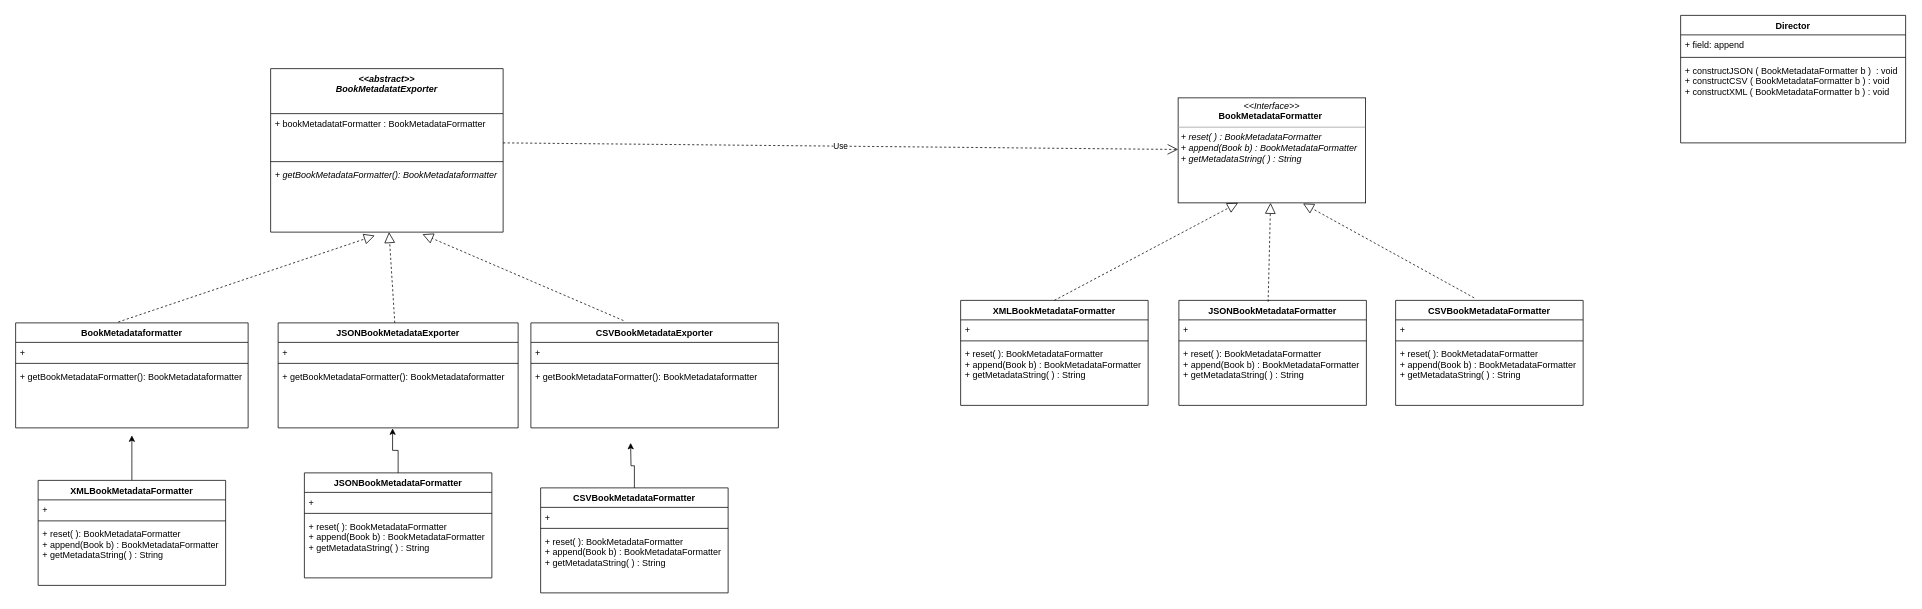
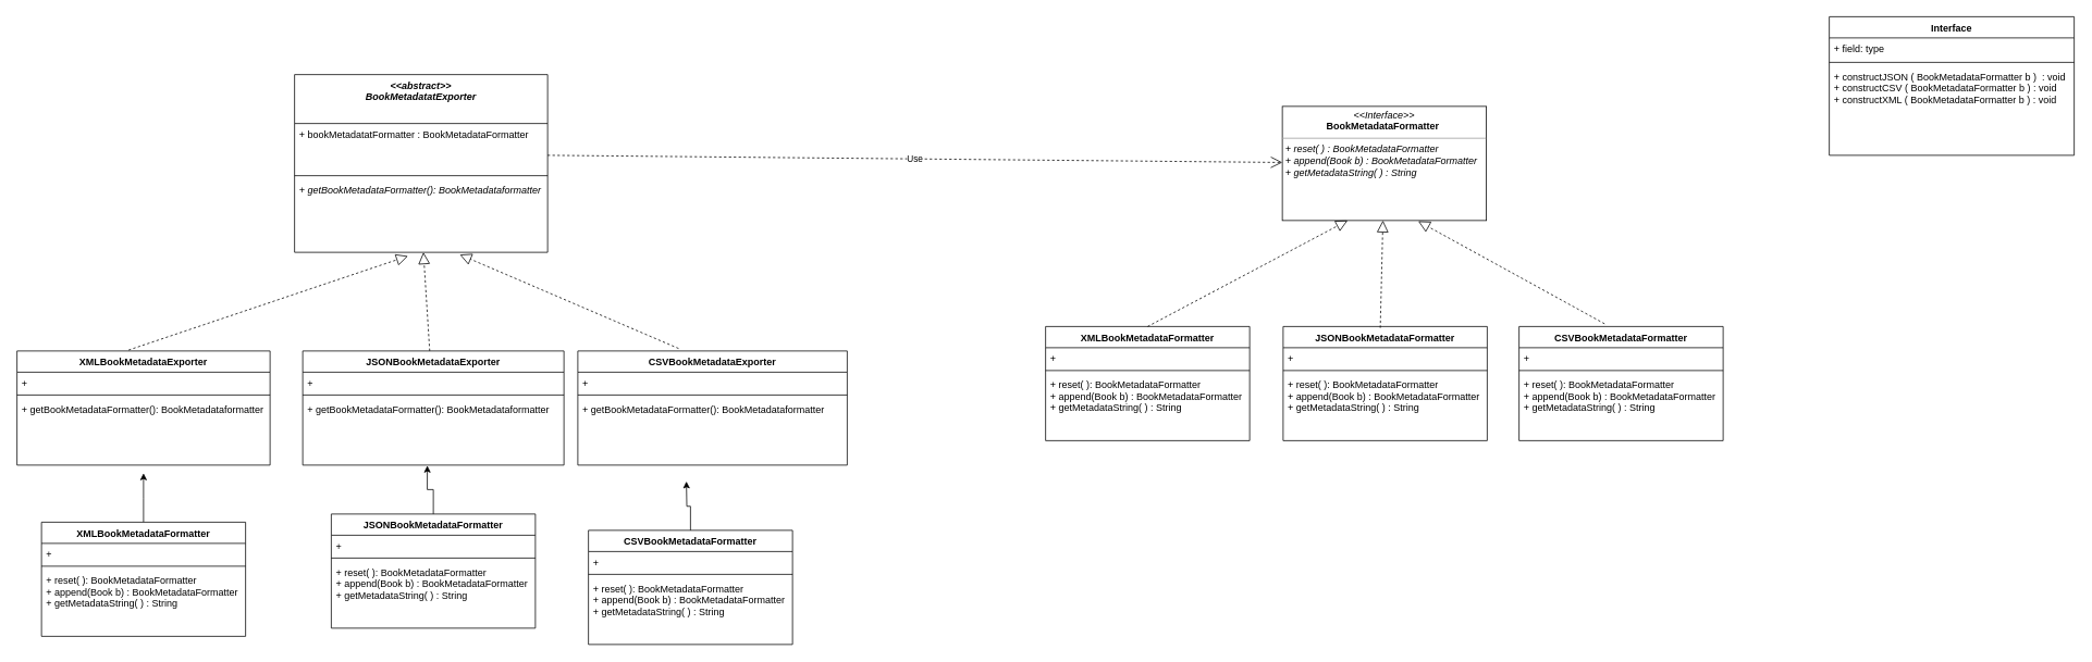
  <mxCell id="0" />
  <mxCell id="1" parent="0" />
  <mxCell id="2" value="JSONBookMetadataFormatter" style="swimlane;fontStyle=1;align=center;verticalAlign=top;childLayout=stackLayout;horizontal=1;startSize=26;horizontalStack=0;resizeParent=1;resizeParentMax=0;resizeLast=0;collapsible=1;marginBottom=0;" parent="1" vertex="1"><mxGeometry x="1571" y="400" width="250" height="140" as="geometry" /></mxCell>
  <mxCell id="3" value="+ &#10;" style="text;strokeColor=none;fillColor=none;align=left;verticalAlign=top;spacingLeft=4;spacingRight=4;overflow=hidden;rotatable=0;points=[[0,0.5],[1,0.5]];portConstraint=eastwest;" parent="2" vertex="1"><mxGeometry y="26" width="250" height="24" as="geometry" /></mxCell>
  <mxCell id="4" value="" style="line;strokeWidth=1;fillColor=none;align=left;verticalAlign=middle;spacingTop=-1;spacingLeft=3;spacingRight=3;rotatable=0;labelPosition=right;points=[];portConstraint=eastwest;strokeColor=inherit;" parent="2" vertex="1"><mxGeometry y="50" width="250" height="8" as="geometry" /></mxCell>
  <mxCell id="5" value="+ reset( ): BookMetadataFormatter&#10;+ append(Book b) : BookMetadataFormatter&#10;+ getMetadataString( ) : String" style="text;strokeColor=none;fillColor=none;align=left;verticalAlign=top;spacingLeft=4;spacingRight=4;overflow=hidden;rotatable=0;points=[[0,0.5],[1,0.5]];portConstraint=eastwest;" parent="2" vertex="1"><mxGeometry y="58" width="250" height="82" as="geometry" /></mxCell>
  <mxCell id="6" value="&lt;p style=&quot;margin:0px;margin-top:4px;text-align:center;&quot;&gt;&lt;i&gt;&amp;lt;&amp;lt;Interface&amp;gt;&amp;gt;&lt;/i&gt;&lt;br&gt;&lt;b&gt;BookMetadataFormatter&amp;nbsp;&lt;/b&gt;&lt;/p&gt;&lt;hr size=&quot;1&quot;&gt;&lt;p style=&quot;margin:0px;margin-left:4px;&quot;&gt;&lt;i&gt;&lt;span style=&quot;background-color: initial;&quot;&gt;+ reset( ) : BookMetadataFormatter&lt;/span&gt;&lt;br&gt;&lt;/i&gt;&lt;/p&gt;&lt;p style=&quot;margin:0px;margin-left:4px;&quot;&gt;&lt;i&gt;+ append(Book b) : BookMetadataFormatter&lt;/i&gt;&lt;/p&gt;&lt;p style=&quot;margin:0px;margin-left:4px;&quot;&gt;&lt;i&gt;+ getMetadataString( ) : String&lt;/i&gt;&lt;/p&gt;" style="verticalAlign=top;align=left;overflow=fill;fontSize=12;fontFamily=Helvetica;html=1;" parent="1" vertex="1"><mxGeometry x="1570" y="130" width="250" height="140" as="geometry" /></mxCell>
  <mxCell id="7" value="CSVBookMetadataFormatter" style="swimlane;fontStyle=1;align=center;verticalAlign=top;childLayout=stackLayout;horizontal=1;startSize=26;horizontalStack=0;resizeParent=1;resizeParentMax=0;resizeLast=0;collapsible=1;marginBottom=0;" parent="1" vertex="1"><mxGeometry x="1860" y="400" width="250" height="140" as="geometry" /></mxCell>
  <mxCell id="8" value="+ &#10;" style="text;strokeColor=none;fillColor=none;align=left;verticalAlign=top;spacingLeft=4;spacingRight=4;overflow=hidden;rotatable=0;points=[[0,0.5],[1,0.5]];portConstraint=eastwest;" parent="7" vertex="1"><mxGeometry y="26" width="250" height="24" as="geometry" /></mxCell>
  <mxCell id="9" value="" style="line;strokeWidth=1;fillColor=none;align=left;verticalAlign=middle;spacingTop=-1;spacingLeft=3;spacingRight=3;rotatable=0;labelPosition=right;points=[];portConstraint=eastwest;strokeColor=inherit;" parent="7" vertex="1"><mxGeometry y="50" width="250" height="8" as="geometry" /></mxCell>
  <mxCell id="10" value="+ reset( ): BookMetadataFormatter&#10;+ append(Book b) : BookMetadataFormatter&#10;+ getMetadataString( ) : String" style="text;strokeColor=none;fillColor=none;align=left;verticalAlign=top;spacingLeft=4;spacingRight=4;overflow=hidden;rotatable=0;points=[[0,0.5],[1,0.5]];portConstraint=eastwest;" parent="7" vertex="1"><mxGeometry y="58" width="250" height="82" as="geometry" /></mxCell>
  <mxCell id="11" value="XMLBookMetadataFormatter" style="swimlane;fontStyle=1;align=center;verticalAlign=top;childLayout=stackLayout;horizontal=1;startSize=26;horizontalStack=0;resizeParent=1;resizeParentMax=0;resizeLast=0;collapsible=1;marginBottom=0;" parent="1" vertex="1"><mxGeometry x="1280" y="400" width="250" height="140" as="geometry" /></mxCell>
  <mxCell id="12" value="+ &#10;" style="text;strokeColor=none;fillColor=none;align=left;verticalAlign=top;spacingLeft=4;spacingRight=4;overflow=hidden;rotatable=0;points=[[0,0.5],[1,0.5]];portConstraint=eastwest;" parent="11" vertex="1"><mxGeometry y="26" width="250" height="24" as="geometry" /></mxCell>
  <mxCell id="13" value="" style="line;strokeWidth=1;fillColor=none;align=left;verticalAlign=middle;spacingTop=-1;spacingLeft=3;spacingRight=3;rotatable=0;labelPosition=right;points=[];portConstraint=eastwest;strokeColor=inherit;" parent="11" vertex="1"><mxGeometry y="50" width="250" height="8" as="geometry" /></mxCell>
  <mxCell id="14" value="+ reset( ): BookMetadataFormatter&#10;+ append(Book b) : BookMetadataFormatter&#10;+ getMetadataString( ) : String" style="text;strokeColor=none;fillColor=none;align=left;verticalAlign=top;spacingLeft=4;spacingRight=4;overflow=hidden;rotatable=0;points=[[0,0.5],[1,0.5]];portConstraint=eastwest;" parent="11" vertex="1"><mxGeometry y="58" width="250" height="82" as="geometry" /></mxCell>
  <mxCell id="15" value="" style="endArrow=block;dashed=1;endFill=0;endSize=12;html=1;rounded=0;exitX=0.476;exitY=0.012;exitDx=0;exitDy=0;exitPerimeter=0;" parent="1" source="2" target="6" edge="1"><mxGeometry width="160" relative="1" as="geometry"><mxPoint x="1810" y="370" as="sourcePoint" /><mxPoint x="1970" y="370" as="targetPoint" /></mxGeometry></mxCell>
  <mxCell id="16" value="" style="endArrow=block;dashed=1;endFill=0;endSize=12;html=1;rounded=0;exitX=0.5;exitY=0;exitDx=0;exitDy=0;" parent="1" source="11" edge="1"><mxGeometry width="160" relative="1" as="geometry"><mxPoint x="1810" y="370" as="sourcePoint" /><mxPoint x="1650" y="270" as="targetPoint" /></mxGeometry></mxCell>
  <mxCell id="17" value="" style="endArrow=block;dashed=1;endFill=0;endSize=12;html=1;rounded=0;exitX=0.419;exitY=-0.024;exitDx=0;exitDy=0;exitPerimeter=0;entryX=0.666;entryY=1.006;entryDx=0;entryDy=0;entryPerimeter=0;" parent="1" source="7" target="6" edge="1"><mxGeometry width="160" relative="1" as="geometry"><mxPoint x="1890" y="330" as="sourcePoint" /><mxPoint x="2050" y="330" as="targetPoint" /></mxGeometry></mxCell>
- <mxCell id="18" value="Director" style="swimlane;fontStyle=1;align=center;verticalAlign=top;childLayout=stackLayout;horizontal=1;startSize=26;horizontalStack=0;resizeParent=1;resizeParentMax=0;resizeLast=0;collapsible=1;marginBottom=0;" parent="1" vertex="1"><mxGeometry x="2240" y="20" width="300" height="170" as="geometry" /></mxCell>
- <mxCell id="19" value="+ field: append" style="text;strokeColor=none;fillColor=none;align=left;verticalAlign=top;spacingLeft=4;spacingRight=4;overflow=hidden;rotatable=0;points=[[0,0.5],[1,0.5]];portConstraint=eastwest;" parent="18" vertex="1"><mxGeometry y="26" width="300" height="26" as="geometry" /></mxCell>
+ <mxCell id="18" value="Interface" style="swimlane;fontStyle=1;align=center;verticalAlign=top;childLayout=stackLayout;horizontal=1;startSize=26;horizontalStack=0;resizeParent=1;resizeParentMax=0;resizeLast=0;collapsible=1;marginBottom=0;" parent="1" vertex="1"><mxGeometry x="2240" y="20" width="300" height="170" as="geometry" /></mxCell>
+ <mxCell id="19" value="+ field: type" style="text;strokeColor=none;fillColor=none;align=left;verticalAlign=top;spacingLeft=4;spacingRight=4;overflow=hidden;rotatable=0;points=[[0,0.5],[1,0.5]];portConstraint=eastwest;" parent="18" vertex="1"><mxGeometry y="26" width="300" height="26" as="geometry" /></mxCell>
  <mxCell id="20" value="" style="line;strokeWidth=1;fillColor=none;align=left;verticalAlign=middle;spacingTop=-1;spacingLeft=3;spacingRight=3;rotatable=0;labelPosition=right;points=[];portConstraint=eastwest;strokeColor=inherit;" parent="18" vertex="1"><mxGeometry y="52" width="300" height="8" as="geometry" /></mxCell>
  <mxCell id="21" value="+ constructJSON ( BookMetadataFormatter b )  : void&#10;+ constructCSV ( BookMetadataFormatter b ) : void&#10;+ constructXML ( BookMetadataFormatter b ) : void" style="text;strokeColor=none;fillColor=none;align=left;verticalAlign=top;spacingLeft=4;spacingRight=4;overflow=hidden;rotatable=0;points=[[0,0.5],[1,0.5]];portConstraint=eastwest;" parent="18" vertex="1"><mxGeometry y="60" width="300" height="110" as="geometry" /></mxCell>
  <mxCell id="22" value="&lt;&lt;abstract&gt;&gt;&#10;BookMetadatatExporter&#10;" style="swimlane;fontStyle=3;align=center;verticalAlign=top;childLayout=stackLayout;horizontal=1;startSize=60;horizontalStack=0;resizeParent=1;resizeParentMax=0;resizeLast=0;collapsible=1;marginBottom=0;" parent="1" vertex="1"><mxGeometry x="360" y="91" width="310" height="218" as="geometry" /></mxCell>
  <mxCell id="23" value="+ bookMetadatatFormatter : BookMetadataFormatter" style="text;strokeColor=none;fillColor=none;align=left;verticalAlign=top;spacingLeft=4;spacingRight=4;overflow=hidden;rotatable=0;points=[[0,0.5],[1,0.5]];portConstraint=eastwest;" parent="22" vertex="1"><mxGeometry y="60" width="310" height="60" as="geometry" /></mxCell>
  <mxCell id="24" value="" style="line;strokeWidth=1;fillColor=none;align=left;verticalAlign=middle;spacingTop=-1;spacingLeft=3;spacingRight=3;rotatable=0;labelPosition=right;points=[];portConstraint=eastwest;strokeColor=inherit;" parent="22" vertex="1"><mxGeometry y="120" width="310" height="8" as="geometry" /></mxCell>
  <mxCell id="25" value="+ getBookMetadataFormatter(): BookMetadataformatter" style="text;strokeColor=none;fillColor=none;align=left;verticalAlign=top;spacingLeft=4;spacingRight=4;overflow=hidden;rotatable=0;points=[[0,0.5],[1,0.5]];portConstraint=eastwest;fontStyle=2" parent="22" vertex="1"><mxGeometry y="128" width="310" height="90" as="geometry" /></mxCell>
- <mxCell id="26" value="BookMetadataformatter" style="swimlane;fontStyle=1;align=center;verticalAlign=top;childLayout=stackLayout;horizontal=1;startSize=26;horizontalStack=0;resizeParent=1;resizeParentMax=0;resizeLast=0;collapsible=1;marginBottom=0;" parent="1" vertex="1"><mxGeometry x="20" y="430" width="310" height="140" as="geometry" /></mxCell>
+ <mxCell id="26" value="XMLBookMetadataExporter" style="swimlane;fontStyle=1;align=center;verticalAlign=top;childLayout=stackLayout;horizontal=1;startSize=26;horizontalStack=0;resizeParent=1;resizeParentMax=0;resizeLast=0;collapsible=1;marginBottom=0;" parent="1" vertex="1"><mxGeometry x="20" y="430" width="310" height="140" as="geometry" /></mxCell>
  <mxCell id="27" value="+ &#10;" style="text;strokeColor=none;fillColor=none;align=left;verticalAlign=top;spacingLeft=4;spacingRight=4;overflow=hidden;rotatable=0;points=[[0,0.5],[1,0.5]];portConstraint=eastwest;" parent="26" vertex="1"><mxGeometry y="26" width="310" height="24" as="geometry" /></mxCell>
  <mxCell id="28" value="" style="line;strokeWidth=1;fillColor=none;align=left;verticalAlign=middle;spacingTop=-1;spacingLeft=3;spacingRight=3;rotatable=0;labelPosition=right;points=[];portConstraint=eastwest;strokeColor=inherit;" parent="26" vertex="1"><mxGeometry y="50" width="310" height="8" as="geometry" /></mxCell>
  <mxCell id="29" value="+ getBookMetadataFormatter(): BookMetadataformatter" style="text;strokeColor=none;fillColor=none;align=left;verticalAlign=top;spacingLeft=4;spacingRight=4;overflow=hidden;rotatable=0;points=[[0,0.5],[1,0.5]];portConstraint=eastwest;" parent="26" vertex="1"><mxGeometry y="58" width="310" height="82" as="geometry" /></mxCell>
  <mxCell id="30" value="JSONBookMetadataExporter" style="swimlane;fontStyle=1;align=center;verticalAlign=top;childLayout=stackLayout;horizontal=1;startSize=26;horizontalStack=0;resizeParent=1;resizeParentMax=0;resizeLast=0;collapsible=1;marginBottom=0;" parent="1" vertex="1"><mxGeometry x="370" y="430" width="320" height="140" as="geometry" /></mxCell>
  <mxCell id="31" value="+ &#10;" style="text;strokeColor=none;fillColor=none;align=left;verticalAlign=top;spacingLeft=4;spacingRight=4;overflow=hidden;rotatable=0;points=[[0,0.5],[1,0.5]];portConstraint=eastwest;" parent="30" vertex="1"><mxGeometry y="26" width="320" height="24" as="geometry" /></mxCell>
  <mxCell id="32" value="" style="line;strokeWidth=1;fillColor=none;align=left;verticalAlign=middle;spacingTop=-1;spacingLeft=3;spacingRight=3;rotatable=0;labelPosition=right;points=[];portConstraint=eastwest;strokeColor=inherit;" parent="30" vertex="1"><mxGeometry y="50" width="320" height="8" as="geometry" /></mxCell>
  <mxCell id="33" value="+ getBookMetadataFormatter(): BookMetadataformatter" style="text;strokeColor=none;fillColor=none;align=left;verticalAlign=top;spacingLeft=4;spacingRight=4;overflow=hidden;rotatable=0;points=[[0,0.5],[1,0.5]];portConstraint=eastwest;" parent="30" vertex="1"><mxGeometry y="58" width="320" height="82" as="geometry" /></mxCell>
  <mxCell id="34" value="CSVBookMetadataExporter" style="swimlane;fontStyle=1;align=center;verticalAlign=top;childLayout=stackLayout;horizontal=1;startSize=26;horizontalStack=0;resizeParent=1;resizeParentMax=0;resizeLast=0;collapsible=1;marginBottom=0;" parent="1" vertex="1"><mxGeometry x="707" y="430" width="330" height="140" as="geometry" /></mxCell>
  <mxCell id="35" value="+ &#10;" style="text;strokeColor=none;fillColor=none;align=left;verticalAlign=top;spacingLeft=4;spacingRight=4;overflow=hidden;rotatable=0;points=[[0,0.5],[1,0.5]];portConstraint=eastwest;" parent="34" vertex="1"><mxGeometry y="26" width="330" height="24" as="geometry" /></mxCell>
  <mxCell id="36" value="" style="line;strokeWidth=1;fillColor=none;align=left;verticalAlign=middle;spacingTop=-1;spacingLeft=3;spacingRight=3;rotatable=0;labelPosition=right;points=[];portConstraint=eastwest;strokeColor=inherit;" parent="34" vertex="1"><mxGeometry y="50" width="330" height="8" as="geometry" /></mxCell>
  <mxCell id="37" value="+ getBookMetadataFormatter(): BookMetadataformatter" style="text;strokeColor=none;fillColor=none;align=left;verticalAlign=top;spacingLeft=4;spacingRight=4;overflow=hidden;rotatable=0;points=[[0,0.5],[1,0.5]];portConstraint=eastwest;" parent="34" vertex="1"><mxGeometry y="58" width="330" height="82" as="geometry" /></mxCell>
  <mxCell id="38" value="" style="endArrow=block;dashed=1;endFill=0;endSize=12;html=1;rounded=0;exitX=0.441;exitY=-0.008;exitDx=0;exitDy=0;exitPerimeter=0;entryX=0.448;entryY=1.051;entryDx=0;entryDy=0;entryPerimeter=0;" parent="1" source="26" target="25" edge="1"><mxGeometry width="160" relative="1" as="geometry"><mxPoint x="570" y="310" as="sourcePoint" /><mxPoint x="730" y="310" as="targetPoint" /></mxGeometry></mxCell>
  <mxCell id="39" value="" style="endArrow=block;dashed=1;endFill=0;endSize=12;html=1;rounded=0;" parent="1" source="30" target="25" edge="1"><mxGeometry width="160" relative="1" as="geometry"><mxPoint x="480" y="390" as="sourcePoint" /><mxPoint x="640" y="390" as="targetPoint" /></mxGeometry></mxCell>
  <mxCell id="40" value="" style="endArrow=block;dashed=1;endFill=0;endSize=12;html=1;rounded=0;exitX=0.374;exitY=-0.022;exitDx=0;exitDy=0;exitPerimeter=0;entryX=0.653;entryY=1.031;entryDx=0;entryDy=0;entryPerimeter=0;" parent="1" source="34" target="25" edge="1"><mxGeometry width="160" relative="1" as="geometry"><mxPoint x="570" y="310" as="sourcePoint" /><mxPoint x="730" y="310" as="targetPoint" /></mxGeometry></mxCell>
  <mxCell id="41" value="Use" style="endArrow=open;endSize=12;dashed=1;html=1;rounded=0;" parent="1" target="6" edge="1"><mxGeometry width="160" relative="1" as="geometry"><mxPoint x="670" y="190" as="sourcePoint" /><mxPoint x="950" y="210" as="targetPoint" /></mxGeometry></mxCell>
  <mxCell id="42" style="edgeStyle=orthogonalEdgeStyle;rounded=0;orthogonalLoop=1;jettySize=auto;html=1;" edge="1" parent="1" source="43"><mxGeometry relative="1" as="geometry"><mxPoint x="840" y="590" as="targetPoint" /></mxGeometry></mxCell>
  <mxCell id="43" value="CSVBookMetadataFormatter" style="swimlane;fontStyle=1;align=center;verticalAlign=top;childLayout=stackLayout;horizontal=1;startSize=26;horizontalStack=0;resizeParent=1;resizeParentMax=0;resizeLast=0;collapsible=1;marginBottom=0;" vertex="1" parent="1"><mxGeometry x="720" y="650" width="250" height="140" as="geometry" /></mxCell>
  <mxCell id="44" value="+ &#10;" style="text;strokeColor=none;fillColor=none;align=left;verticalAlign=top;spacingLeft=4;spacingRight=4;overflow=hidden;rotatable=0;points=[[0,0.5],[1,0.5]];portConstraint=eastwest;" vertex="1" parent="43"><mxGeometry y="26" width="250" height="24" as="geometry" /></mxCell>
  <mxCell id="45" value="" style="line;strokeWidth=1;fillColor=none;align=left;verticalAlign=middle;spacingTop=-1;spacingLeft=3;spacingRight=3;rotatable=0;labelPosition=right;points=[];portConstraint=eastwest;strokeColor=inherit;" vertex="1" parent="43"><mxGeometry y="50" width="250" height="8" as="geometry" /></mxCell>
  <mxCell id="46" value="+ reset( ): BookMetadataFormatter&#10;+ append(Book b) : BookMetadataFormatter&#10;+ getMetadataString( ) : String" style="text;strokeColor=none;fillColor=none;align=left;verticalAlign=top;spacingLeft=4;spacingRight=4;overflow=hidden;rotatable=0;points=[[0,0.5],[1,0.5]];portConstraint=eastwest;" vertex="1" parent="43"><mxGeometry y="58" width="250" height="82" as="geometry" /></mxCell>
  <mxCell id="47" style="edgeStyle=orthogonalEdgeStyle;rounded=0;orthogonalLoop=1;jettySize=auto;html=1;entryX=0.477;entryY=1.008;entryDx=0;entryDy=0;entryPerimeter=0;" edge="1" parent="1" source="48" target="33"><mxGeometry relative="1" as="geometry" /></mxCell>
  <mxCell id="48" value="JSONBookMetadataFormatter" style="swimlane;fontStyle=1;align=center;verticalAlign=top;childLayout=stackLayout;horizontal=1;startSize=26;horizontalStack=0;resizeParent=1;resizeParentMax=0;resizeLast=0;collapsible=1;marginBottom=0;" vertex="1" parent="1"><mxGeometry x="405" y="630" width="250" height="140" as="geometry" /></mxCell>
  <mxCell id="49" value="+ &#10;" style="text;strokeColor=none;fillColor=none;align=left;verticalAlign=top;spacingLeft=4;spacingRight=4;overflow=hidden;rotatable=0;points=[[0,0.5],[1,0.5]];portConstraint=eastwest;" vertex="1" parent="48"><mxGeometry y="26" width="250" height="24" as="geometry" /></mxCell>
  <mxCell id="50" value="" style="line;strokeWidth=1;fillColor=none;align=left;verticalAlign=middle;spacingTop=-1;spacingLeft=3;spacingRight=3;rotatable=0;labelPosition=right;points=[];portConstraint=eastwest;strokeColor=inherit;" vertex="1" parent="48"><mxGeometry y="50" width="250" height="8" as="geometry" /></mxCell>
  <mxCell id="51" value="+ reset( ): BookMetadataFormatter&#10;+ append(Book b) : BookMetadataFormatter&#10;+ getMetadataString( ) : String" style="text;strokeColor=none;fillColor=none;align=left;verticalAlign=top;spacingLeft=4;spacingRight=4;overflow=hidden;rotatable=0;points=[[0,0.5],[1,0.5]];portConstraint=eastwest;" vertex="1" parent="48"><mxGeometry y="58" width="250" height="82" as="geometry" /></mxCell>
  <mxCell id="52" style="edgeStyle=orthogonalEdgeStyle;rounded=0;orthogonalLoop=1;jettySize=auto;html=1;" edge="1" parent="1" source="53"><mxGeometry relative="1" as="geometry"><mxPoint x="175" y="580" as="targetPoint" /></mxGeometry></mxCell>
  <mxCell id="53" value="XMLBookMetadataFormatter" style="swimlane;fontStyle=1;align=center;verticalAlign=top;childLayout=stackLayout;horizontal=1;startSize=26;horizontalStack=0;resizeParent=1;resizeParentMax=0;resizeLast=0;collapsible=1;marginBottom=0;" vertex="1" parent="1"><mxGeometry x="50" y="640" width="250" height="140" as="geometry" /></mxCell>
  <mxCell id="54" value="+ &#10;" style="text;strokeColor=none;fillColor=none;align=left;verticalAlign=top;spacingLeft=4;spacingRight=4;overflow=hidden;rotatable=0;points=[[0,0.5],[1,0.5]];portConstraint=eastwest;" vertex="1" parent="53"><mxGeometry y="26" width="250" height="24" as="geometry" /></mxCell>
  <mxCell id="55" value="" style="line;strokeWidth=1;fillColor=none;align=left;verticalAlign=middle;spacingTop=-1;spacingLeft=3;spacingRight=3;rotatable=0;labelPosition=right;points=[];portConstraint=eastwest;strokeColor=inherit;" vertex="1" parent="53"><mxGeometry y="50" width="250" height="8" as="geometry" /></mxCell>
  <mxCell id="56" value="+ reset( ): BookMetadataFormatter&#10;+ append(Book b) : BookMetadataFormatter&#10;+ getMetadataString( ) : String" style="text;strokeColor=none;fillColor=none;align=left;verticalAlign=top;spacingLeft=4;spacingRight=4;overflow=hidden;rotatable=0;points=[[0,0.5],[1,0.5]];portConstraint=eastwest;" vertex="1" parent="53"><mxGeometry y="58" width="250" height="82" as="geometry" /></mxCell>
